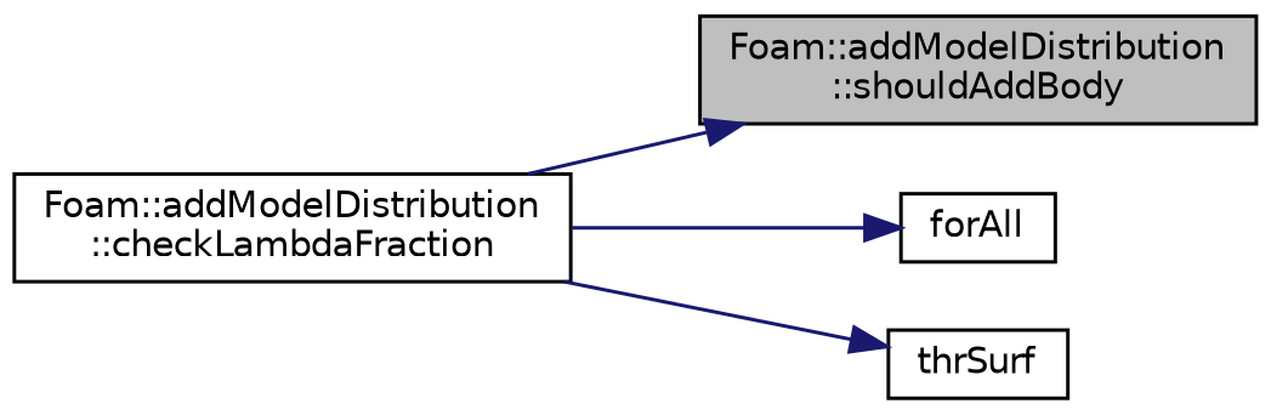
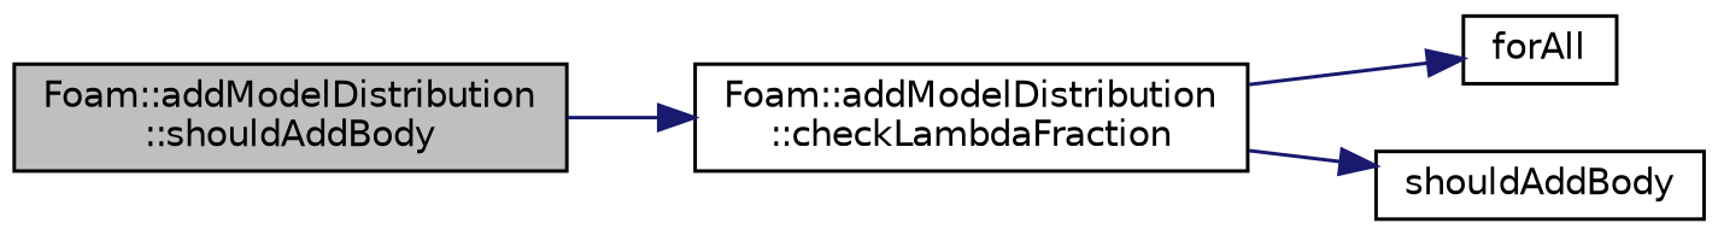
  digraph {
    rankdir=LR
    node [color=black fillcolor=white fontname=Helvetica fontsize=10 shape=record style=filled]
    edge [color=midnightblue fontname=Helvetica fontsize=10 labelfontname=Helvetica labelfontsize=10 style=solid]
    n1 [fillcolor=grey75 fontcolor=black height=0.2 label="Foam::addModelDistribution\l::shouldAddBody" width=0.4]
    n2 [height=0.2 label="Foam::addModelDistribution\l::checkLambdaFraction" width=0.4]
    n3 [height=0.2 label=forAll width=0.4]
-   n4 [height=0.2 label=thrSurf width=0.4]
-   n2 -> n1
+   n4 [height=0.2 label=shouldAddBody width=0.4]
+   n1 -> n2
    n2 -> n3
    n2 -> n4
  }
